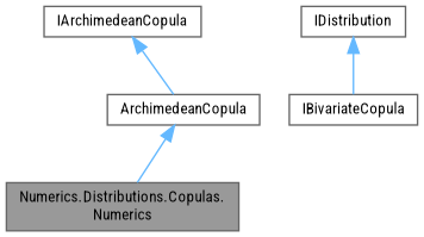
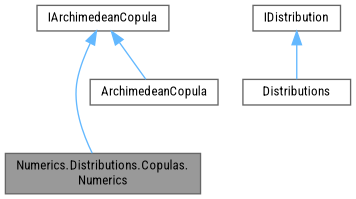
  digraph {
    fontname="Roboto Condensed"
    node [color=gray40 fillcolor=white fontname="Roboto Condensed" fontsize=10 shape=box style=filled]
    edge [color=steelblue1 dir=back fontname="Roboto Condensed" fontsize=10 labelfontname=Helvetica labelfontsize=10 style=solid]
    n1 [fillcolor=grey60 fontcolor=black height=0.2 label="Numerics.Distributions.Copulas.\lNumerics" width=0.4]
    n2 [height=0.2 label=ArchimedeanCopula width=0.4]
-   n3 [height=0.2 label=IBivariateCopula width=0.4]
+   n3 [height=0.2 label=Distributions width=0.4]
    n4 [height=0.2 label=IDistribution width=0.4]
    n5 [height=0.2 label=IArchimedeanCopula width=0.4]
-   n2 -> n1
+   n5 -> n1
    n4 -> n3
    n5 -> n2
  }
